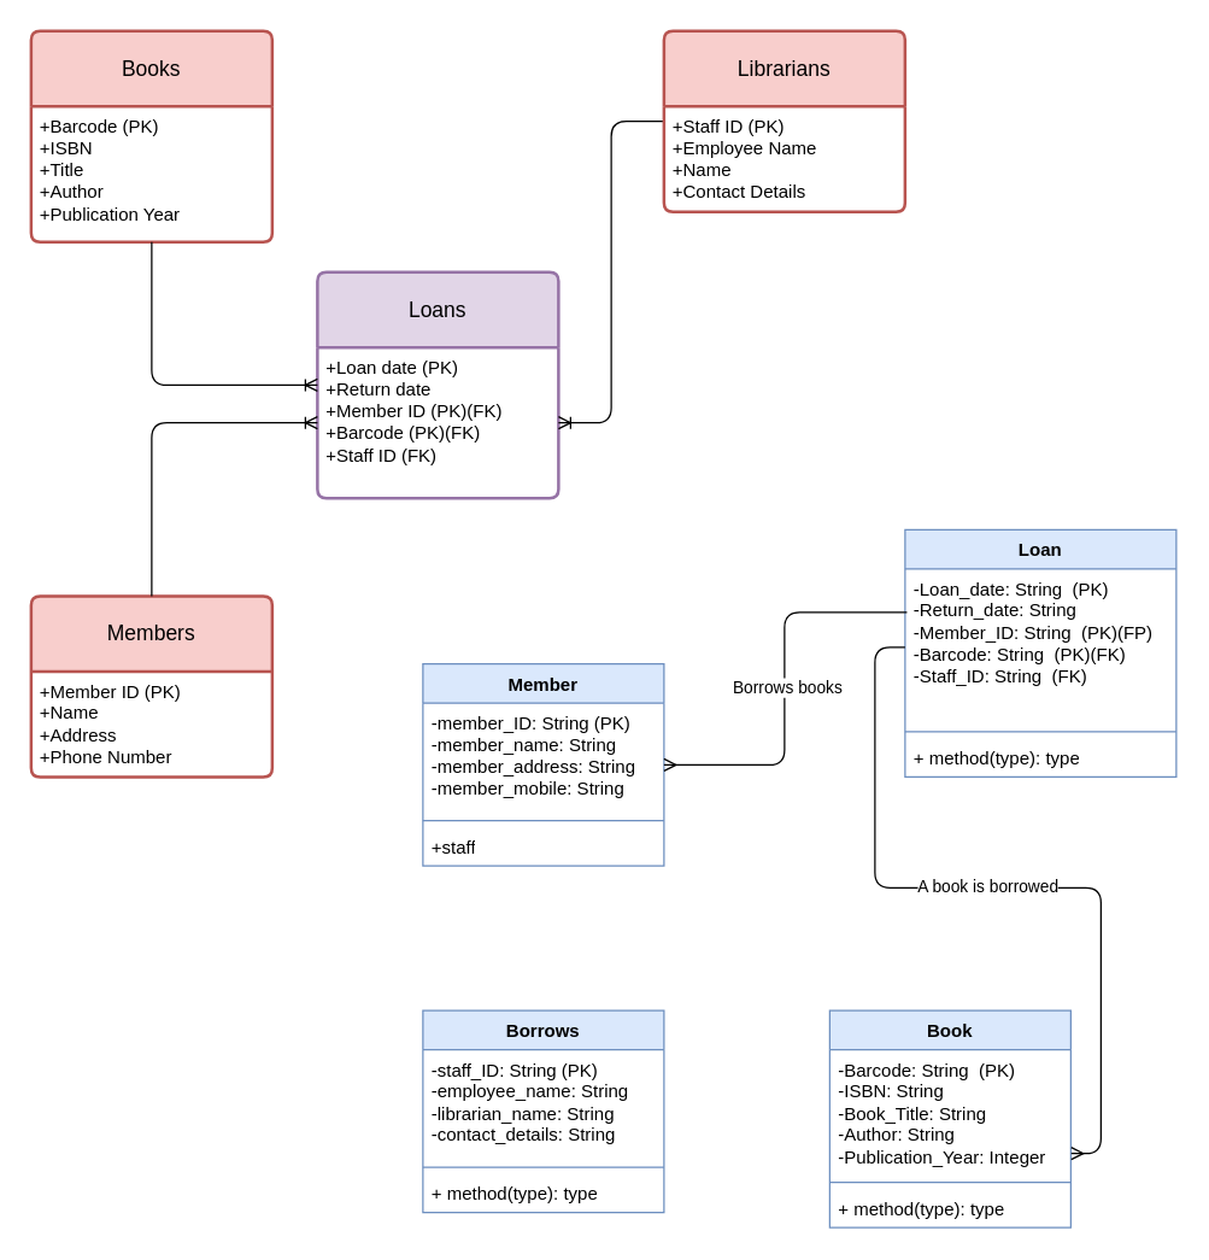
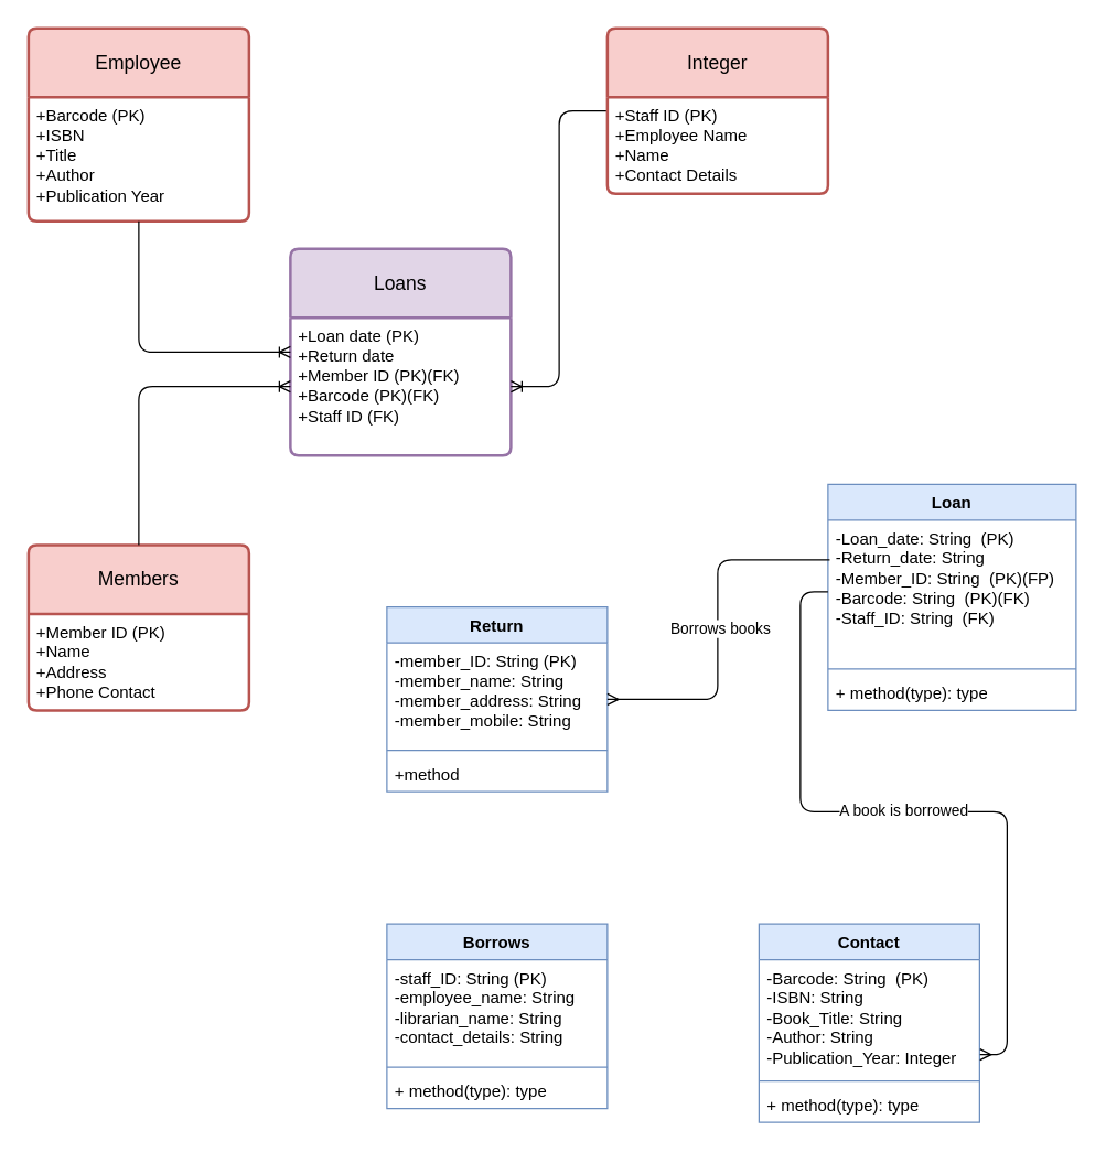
  <mxCell id="0" />
  <mxCell id="1" parent="0" />
  <mxCell id="2" value="Members" style="swimlane;childLayout=stackLayout;horizontal=1;startSize=50;horizontalStack=0;rounded=1;fontSize=14;fontStyle=0;strokeWidth=2;resizeParent=0;resizeLast=1;shadow=0;dashed=0;align=center;arcSize=4;whiteSpace=wrap;html=1;fillColor=#f8cecc;strokeColor=#b85450;" parent="1" vertex="1"><mxGeometry x="20" y="395" width="160" height="120" as="geometry" /></mxCell>
- <mxCell id="3" value="+Member ID (PK)&lt;div&gt;+Name&lt;/div&gt;&lt;div&gt;+Address&lt;/div&gt;&lt;div&gt;+Phone Number&lt;/div&gt;" style="align=left;strokeColor=none;fillColor=none;spacingLeft=4;fontSize=12;verticalAlign=top;resizable=0;rotatable=0;part=1;html=1;" parent="2" vertex="1"><mxGeometry y="50" width="160" height="70" as="geometry" /></mxCell>
+ <mxCell id="3" value="+Member ID (PK)&lt;div&gt;+Name&lt;/div&gt;&lt;div&gt;+Address&lt;/div&gt;&lt;div&gt;+Phone Contact&lt;/div&gt;" style="align=left;strokeColor=none;fillColor=none;spacingLeft=4;fontSize=12;verticalAlign=top;resizable=0;rotatable=0;part=1;html=1;" parent="2" vertex="1"><mxGeometry y="50" width="160" height="70" as="geometry" /></mxCell>
  <mxCell id="4" value="Loans" style="swimlane;childLayout=stackLayout;horizontal=1;startSize=50;horizontalStack=0;rounded=1;fontSize=14;fontStyle=0;strokeWidth=2;resizeParent=0;resizeLast=1;shadow=0;dashed=0;align=center;arcSize=4;whiteSpace=wrap;html=1;fillColor=#e1d5e7;strokeColor=#9673a6;" parent="1" vertex="1"><mxGeometry x="210" y="180" width="160" height="150" as="geometry" /></mxCell>
  <mxCell id="5" value="&lt;div&gt;+Loan date (PK)&lt;/div&gt;&lt;div&gt;+Return date&lt;/div&gt;&lt;div&gt;+Member ID (PK)(FK)&lt;br&gt;+Barcode (PK)(FK)&lt;/div&gt;&lt;div&gt;+Staff ID (FK)&lt;/div&gt;" style="align=left;strokeColor=none;fillColor=none;spacingLeft=4;fontSize=12;verticalAlign=top;resizable=0;rotatable=0;part=1;html=1;" parent="4" vertex="1"><mxGeometry y="50" width="160" height="100" as="geometry" /></mxCell>
- <mxCell id="6" value="Books" style="swimlane;childLayout=stackLayout;horizontal=1;startSize=50;horizontalStack=0;rounded=1;fontSize=14;fontStyle=0;strokeWidth=2;resizeParent=0;resizeLast=1;shadow=0;dashed=0;align=center;arcSize=4;whiteSpace=wrap;html=1;fillColor=#f8cecc;strokeColor=#b85450;" parent="1" vertex="1"><mxGeometry x="20" y="20" width="160" height="140" as="geometry" /></mxCell>
+ <mxCell id="6" value="Employee" style="swimlane;childLayout=stackLayout;horizontal=1;startSize=50;horizontalStack=0;rounded=1;fontSize=14;fontStyle=0;strokeWidth=2;resizeParent=0;resizeLast=1;shadow=0;dashed=0;align=center;arcSize=4;whiteSpace=wrap;html=1;fillColor=#f8cecc;strokeColor=#b85450;" parent="1" vertex="1"><mxGeometry x="20" y="20" width="160" height="140" as="geometry" /></mxCell>
  <mxCell id="7" value="+Barcode (PK)&lt;br&gt;+ISBN&lt;br&gt;&lt;div&gt;+Title&lt;/div&gt;&lt;div&gt;+Author&lt;/div&gt;&lt;div&gt;+Publication Year&lt;/div&gt;" style="align=left;strokeColor=none;fillColor=none;spacingLeft=4;fontSize=12;verticalAlign=top;resizable=0;rotatable=0;part=1;html=1;" parent="6" vertex="1"><mxGeometry y="50" width="160" height="90" as="geometry" /></mxCell>
  <mxCell id="8" style="edgeStyle=orthogonalEdgeStyle;rounded=1;orthogonalLoop=1;jettySize=auto;html=1;entryX=1;entryY=0.5;entryDx=0;entryDy=0;endArrow=ERoneToMany;endFill=0;curved=0;" edge="1" parent="1" source="9" target="5"><mxGeometry relative="1" as="geometry" /></mxCell>
- <mxCell id="9" value="Librarians" style="swimlane;childLayout=stackLayout;horizontal=1;startSize=50;horizontalStack=0;rounded=1;fontSize=14;fontStyle=0;strokeWidth=2;resizeParent=0;resizeLast=1;shadow=0;dashed=0;align=center;arcSize=4;whiteSpace=wrap;html=1;fillColor=#f8cecc;strokeColor=#b85450;" parent="1" vertex="1"><mxGeometry x="440" y="20" width="160" height="120" as="geometry" /></mxCell>
+ <mxCell id="9" value="Integer" style="swimlane;childLayout=stackLayout;horizontal=1;startSize=50;horizontalStack=0;rounded=1;fontSize=14;fontStyle=0;strokeWidth=2;resizeParent=0;resizeLast=1;shadow=0;dashed=0;align=center;arcSize=4;whiteSpace=wrap;html=1;fillColor=#f8cecc;strokeColor=#b85450;" parent="1" vertex="1"><mxGeometry x="440" y="20" width="160" height="120" as="geometry" /></mxCell>
  <mxCell id="10" value="+Staff ID (PK)&lt;div&gt;+Employee Name&lt;/div&gt;&lt;div&gt;+Name&lt;br&gt;+Contact Details&lt;br&gt;&lt;div&gt;&lt;br&gt;&lt;/div&gt;&lt;/div&gt;" style="align=left;strokeColor=none;fillColor=none;spacingLeft=4;fontSize=12;verticalAlign=top;resizable=0;rotatable=0;part=1;html=1;" parent="9" vertex="1"><mxGeometry y="50" width="160" height="70" as="geometry" /></mxCell>
  <mxCell id="11" style="edgeStyle=orthogonalEdgeStyle;rounded=1;orthogonalLoop=1;jettySize=auto;html=1;exitX=0;exitY=0.25;exitDx=0;exitDy=0;entryX=0.5;entryY=1;entryDx=0;entryDy=0;startArrow=ERoneToMany;startFill=0;endArrow=none;endFill=0;curved=0;" edge="1" parent="1" source="5" target="7"><mxGeometry relative="1" as="geometry" /></mxCell>
  <mxCell id="12" style="edgeStyle=orthogonalEdgeStyle;rounded=1;orthogonalLoop=1;jettySize=auto;html=1;exitX=0.5;exitY=0;exitDx=0;exitDy=0;entryX=0;entryY=0.5;entryDx=0;entryDy=0;endArrow=ERoneToMany;endFill=0;curved=0;" edge="1" parent="1" source="2" target="5"><mxGeometry relative="1" as="geometry" /></mxCell>
  <mxCell id="13" value="Loan" style="swimlane;fontStyle=1;align=center;verticalAlign=top;childLayout=stackLayout;horizontal=1;startSize=26;horizontalStack=0;resizeParent=1;resizeParentMax=0;resizeLast=0;collapsible=1;marginBottom=0;whiteSpace=wrap;html=1;fillColor=#dae8fc;strokeColor=#6c8ebf;" vertex="1" parent="1"><mxGeometry x="600" y="351" width="180" height="164" as="geometry" /></mxCell>
  <mxCell id="14" value="-Loan_date: String&amp;nbsp;&amp;nbsp;(PK)&lt;br&gt;-Return_date: String&amp;nbsp;&lt;br&gt;-Member_ID: String&amp;nbsp;&amp;nbsp;(PK)(FP)&lt;br&gt;-Barcode: String&amp;nbsp;&amp;nbsp;(PK)(FK)&lt;br&gt;-Staff_ID: String&amp;nbsp;&amp;nbsp;(FK)" style="text;strokeColor=none;fillColor=none;align=left;verticalAlign=top;spacingLeft=4;spacingRight=4;overflow=hidden;rotatable=0;points=[[0,0.5],[1,0.5]];portConstraint=eastwest;whiteSpace=wrap;html=1;" vertex="1" parent="13"><mxGeometry y="26" width="180" height="104" as="geometry" /></mxCell>
  <mxCell id="15" value="" style="line;strokeWidth=1;fillColor=none;align=left;verticalAlign=middle;spacingTop=-1;spacingLeft=3;spacingRight=3;rotatable=0;labelPosition=right;points=[];portConstraint=eastwest;strokeColor=inherit;" vertex="1" parent="13"><mxGeometry y="130" width="180" height="8" as="geometry" /></mxCell>
  <mxCell id="16" value="+ method(type): type" style="text;strokeColor=none;fillColor=none;align=left;verticalAlign=top;spacingLeft=4;spacingRight=4;overflow=hidden;rotatable=0;points=[[0,0.5],[1,0.5]];portConstraint=eastwest;whiteSpace=wrap;html=1;" vertex="1" parent="13"><mxGeometry y="138" width="180" height="26" as="geometry" /></mxCell>
- <mxCell id="17" value="Member" style="swimlane;fontStyle=1;align=center;verticalAlign=top;childLayout=stackLayout;horizontal=1;startSize=26;horizontalStack=0;resizeParent=1;resizeParentMax=0;resizeLast=0;collapsible=1;marginBottom=0;whiteSpace=wrap;html=1;fillColor=#dae8fc;strokeColor=#6c8ebf;" vertex="1" parent="1"><mxGeometry x="280" y="440" width="160" height="134" as="geometry" /></mxCell>
+ <mxCell id="17" value="Return" style="swimlane;fontStyle=1;align=center;verticalAlign=top;childLayout=stackLayout;horizontal=1;startSize=26;horizontalStack=0;resizeParent=1;resizeParentMax=0;resizeLast=0;collapsible=1;marginBottom=0;whiteSpace=wrap;html=1;fillColor=#dae8fc;strokeColor=#6c8ebf;" vertex="1" parent="1"><mxGeometry x="280" y="440" width="160" height="134" as="geometry" /></mxCell>
  <mxCell id="18" value="-member_ID: String (PK)&lt;br&gt;-member_name: String&lt;br&gt;-member_address: String&lt;br&gt;-member_mobile: String&lt;div&gt;&lt;br&gt;&lt;/div&gt;" style="text;strokeColor=none;fillColor=none;align=left;verticalAlign=top;spacingLeft=4;spacingRight=4;overflow=hidden;rotatable=0;points=[[0,0.5],[1,0.5]];portConstraint=eastwest;whiteSpace=wrap;html=1;" vertex="1" parent="17"><mxGeometry y="26" width="160" height="74" as="geometry" /></mxCell>
  <mxCell id="19" value="" style="line;strokeWidth=1;fillColor=none;align=left;verticalAlign=middle;spacingTop=-1;spacingLeft=3;spacingRight=3;rotatable=0;labelPosition=right;points=[];portConstraint=eastwest;strokeColor=inherit;" vertex="1" parent="17"><mxGeometry y="100" width="160" height="8" as="geometry" /></mxCell>
- <mxCell id="20" value="+staff" style="text;strokeColor=none;fillColor=none;align=left;verticalAlign=top;spacingLeft=4;spacingRight=4;overflow=hidden;rotatable=0;points=[[0,0.5],[1,0.5]];portConstraint=eastwest;whiteSpace=wrap;html=1;" vertex="1" parent="17"><mxGeometry y="108" width="160" height="26" as="geometry" /></mxCell>
+ <mxCell id="20" value="+method" style="text;strokeColor=none;fillColor=none;align=left;verticalAlign=top;spacingLeft=4;spacingRight=4;overflow=hidden;rotatable=0;points=[[0,0.5],[1,0.5]];portConstraint=eastwest;whiteSpace=wrap;html=1;" vertex="1" parent="17"><mxGeometry y="108" width="160" height="26" as="geometry" /></mxCell>
  <mxCell id="21" value="Borrows" style="swimlane;fontStyle=1;align=center;verticalAlign=top;childLayout=stackLayout;horizontal=1;startSize=26;horizontalStack=0;resizeParent=1;resizeParentMax=0;resizeLast=0;collapsible=1;marginBottom=0;whiteSpace=wrap;html=1;fillColor=#dae8fc;strokeColor=#6c8ebf;" vertex="1" parent="1"><mxGeometry x="280" y="670" width="160" height="134" as="geometry" /></mxCell>
  <mxCell id="22" value="-staff_ID: String (PK)&lt;br&gt;-employee_name: String&amp;nbsp;&lt;div&gt;-librarian_name&lt;span style=&quot;background-color: initial;&quot;&gt;: String&lt;/span&gt;&lt;span style=&quot;background-color: initial;&quot;&gt;&amp;nbsp;&lt;/span&gt;&lt;/div&gt;&lt;div&gt;-contact_details&lt;span style=&quot;background-color: initial;&quot;&gt;: String&lt;/span&gt;&lt;span style=&quot;background-color: initial;&quot;&gt;&amp;nbsp;&lt;/span&gt;&lt;/div&gt;" style="text;strokeColor=none;fillColor=none;align=left;verticalAlign=top;spacingLeft=4;spacingRight=4;overflow=hidden;rotatable=0;points=[[0,0.5],[1,0.5]];portConstraint=eastwest;whiteSpace=wrap;html=1;" vertex="1" parent="21"><mxGeometry y="26" width="160" height="74" as="geometry" /></mxCell>
  <mxCell id="23" value="" style="line;strokeWidth=1;fillColor=none;align=left;verticalAlign=middle;spacingTop=-1;spacingLeft=3;spacingRight=3;rotatable=0;labelPosition=right;points=[];portConstraint=eastwest;strokeColor=inherit;" vertex="1" parent="21"><mxGeometry y="100" width="160" height="8" as="geometry" /></mxCell>
  <mxCell id="24" value="+ method(type): type" style="text;strokeColor=none;fillColor=none;align=left;verticalAlign=top;spacingLeft=4;spacingRight=4;overflow=hidden;rotatable=0;points=[[0,0.5],[1,0.5]];portConstraint=eastwest;whiteSpace=wrap;html=1;" vertex="1" parent="21"><mxGeometry y="108" width="160" height="26" as="geometry" /></mxCell>
- <mxCell id="25" value="Book" style="swimlane;fontStyle=1;align=center;verticalAlign=top;childLayout=stackLayout;horizontal=1;startSize=26;horizontalStack=0;resizeParent=1;resizeParentMax=0;resizeLast=0;collapsible=1;marginBottom=0;whiteSpace=wrap;html=1;fillColor=#dae8fc;strokeColor=#6c8ebf;" vertex="1" parent="1"><mxGeometry x="550" y="670" width="160" height="144" as="geometry" /></mxCell>
+ <mxCell id="25" value="Contact" style="swimlane;fontStyle=1;align=center;verticalAlign=top;childLayout=stackLayout;horizontal=1;startSize=26;horizontalStack=0;resizeParent=1;resizeParentMax=0;resizeLast=0;collapsible=1;marginBottom=0;whiteSpace=wrap;html=1;fillColor=#dae8fc;strokeColor=#6c8ebf;" vertex="1" parent="1"><mxGeometry x="550" y="670" width="160" height="144" as="geometry" /></mxCell>
  <mxCell id="26" value="-Barcode: String&amp;nbsp;&amp;nbsp;(PK)&lt;br&gt;-ISBN: String&amp;nbsp;&lt;br&gt;-Book_Title: String&amp;nbsp;&lt;br&gt;-Author: String&amp;nbsp;&lt;br&gt;-Publication_Year: Integer" style="text;strokeColor=none;fillColor=none;align=left;verticalAlign=top;spacingLeft=4;spacingRight=4;overflow=hidden;rotatable=0;points=[[0,0.5],[1,0.5]];portConstraint=eastwest;whiteSpace=wrap;html=1;" vertex="1" parent="25"><mxGeometry y="26" width="160" height="84" as="geometry" /></mxCell>
  <mxCell id="27" value="" style="line;strokeWidth=1;fillColor=none;align=left;verticalAlign=middle;spacingTop=-1;spacingLeft=3;spacingRight=3;rotatable=0;labelPosition=right;points=[];portConstraint=eastwest;strokeColor=inherit;" vertex="1" parent="25"><mxGeometry y="110" width="160" height="8" as="geometry" /></mxCell>
  <mxCell id="28" value="+ method(type): type" style="text;strokeColor=none;fillColor=none;align=left;verticalAlign=top;spacingLeft=4;spacingRight=4;overflow=hidden;rotatable=0;points=[[0,0.5],[1,0.5]];portConstraint=eastwest;whiteSpace=wrap;html=1;" vertex="1" parent="25"><mxGeometry y="118" width="160" height="26" as="geometry" /></mxCell>
  <mxCell id="29" style="edgeStyle=orthogonalEdgeStyle;rounded=1;orthogonalLoop=1;jettySize=auto;html=1;entryX=1;entryY=0.5;entryDx=0;entryDy=0;exitX=0.007;exitY=0.277;exitDx=0;exitDy=0;exitPerimeter=0;curved=0;endArrow=ERmany;endFill=0;" edge="1" parent="1" source="14" target="17"><mxGeometry relative="1" as="geometry" /></mxCell>
  <mxCell id="30" value="Borrows books" style="edgeLabel;html=1;align=center;verticalAlign=middle;resizable=0;points=[];" vertex="1" connectable="0" parent="29"><mxGeometry x="-0.0" y="1" relative="1" as="geometry"><mxPoint as="offset" /></mxGeometry></mxCell>
  <mxCell id="31" style="edgeStyle=orthogonalEdgeStyle;rounded=1;orthogonalLoop=1;jettySize=auto;html=1;exitX=0;exitY=0.5;exitDx=0;exitDy=0;entryX=1.002;entryY=0.819;entryDx=0;entryDy=0;entryPerimeter=0;endArrow=ERmany;endFill=0;curved=0;flowAnimation=0;shadow=0;" edge="1" parent="1" source="14" target="26"><mxGeometry relative="1" as="geometry" /></mxCell>
  <mxCell id="32" value="A book is borrowed" style="edgeLabel;html=1;align=center;verticalAlign=middle;resizable=0;points=[];" vertex="1" connectable="0" parent="31"><mxGeometry x="-0.034" y="1" relative="1" as="geometry"><mxPoint as="offset" /></mxGeometry></mxCell>
